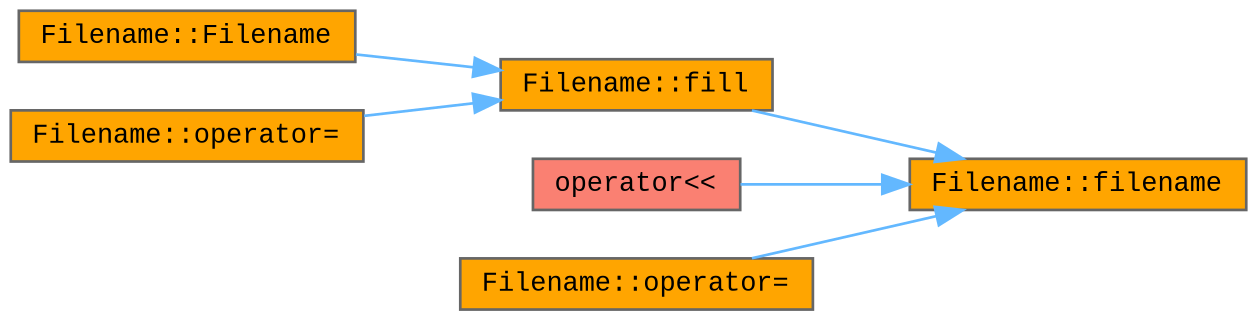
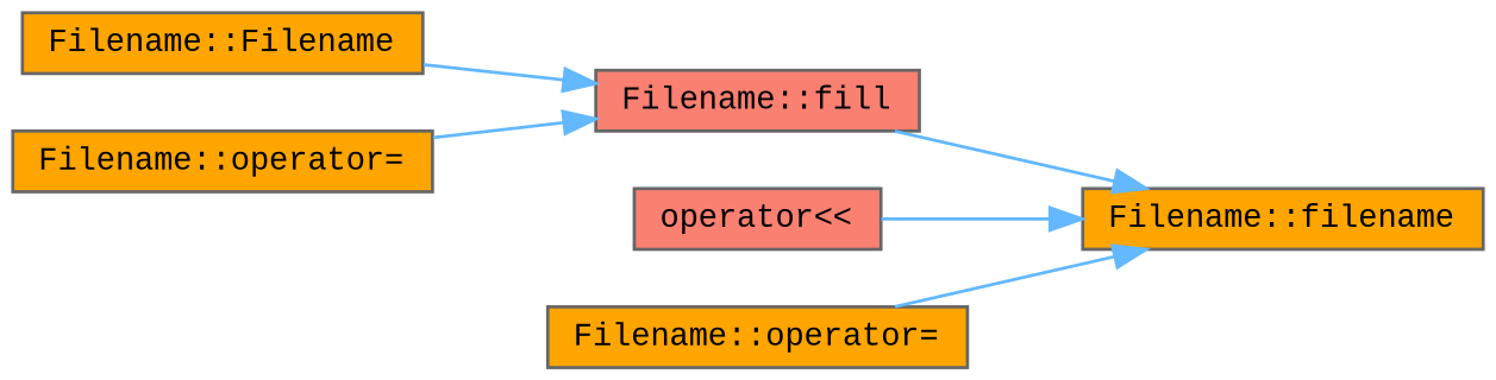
  digraph {
    rankdir=RL
    fontname="Liberation Mono"
    node [color=grey40 fillcolor=orange fontname="Liberation Mono" fontsize=10 shape=box style=filled]
    edge [color=steelblue1 dir=back fontname="Liberation Mono" fontsize=10 labelfontname=Helvetica labelfontsize=10 style=solid]
    n1 [color=gray40 fontcolor=black height=0.2 label="Filename::filename" width=0.4]
-   n2 [height=0.2 label="Filename::fill" width=0.4]
+   n2 [fillcolor=salmon height=0.2 label="Filename::fill" width=0.4]
    n3 [fillcolor=salmon height=0.2 label="operator\<\<" width=0.4]
    n4 [height=0.2 label="Filename::operator=" width=0.4]
    n5 [height=0.2 label="Filename::Filename" width=0.4]
    n6 [height=0.2 label="Filename::operator=" width=0.4]
    n1 -> n2
    n1 -> n3
    n1 -> n4
    n2 -> n5
    n2 -> n6
  }
